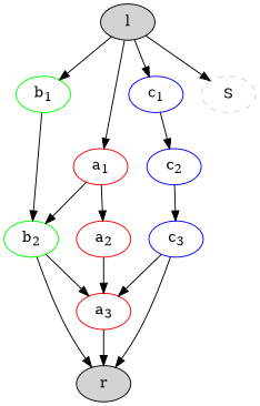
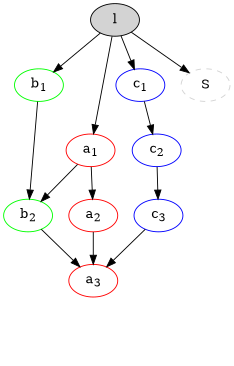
  digraph {
    rankdir=TB
    node [color=red]
    n1 [label=<a<sub>1</sub>>]
    n2 [label=<a<sub>2</sub>>]
    n3 [color=green label=<b<sub>2</sub>>]
    n4 [label=<a<sub>3</sub>>]
-   r [style=filled color=""]
    n6 [color=green label=<b<sub>1</sub>>]
    n7 [color=blue label=<c<sub>1</sub>>]
    n8 [color=blue label=<c<sub>2</sub>>]
    n9 [color=blue label=<c<sub>3</sub>>]
    l [style=filled color=""]
    n11 [color=lightgrey label=<S> style=dashed]
    n1 -> n2
    n1 -> n3
    n2 -> n4
    n3 -> n4
-   n3 -> r
-   n4 -> r
    n6 -> n3
    n7 -> n8
    n8 -> n9
    n9 -> n4
-   n9 -> r
    l -> n1
    l -> n6
    l -> n7
    l -> n11
  }
